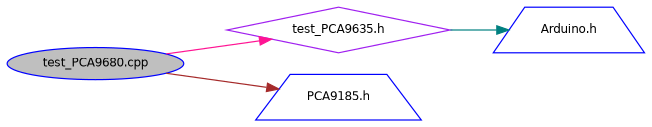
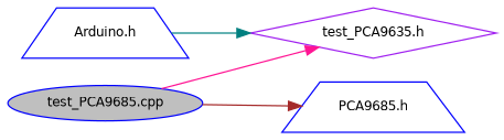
  digraph {
    rankdir=LR
    node [color=blue fillcolor=white fontname=Helvetica fontsize=10 shape=trapezium style=filled]
    edge [fontname=Helvetica fontsize=10 labelfontname=Helvetica labelfontsize=10 style=solid]
-   n1 [fillcolor=grey75 fontcolor=black height=0.2 label="test_PCA9680.cpp" shape=ellipse width=0.4]
+   n1 [fillcolor=grey75 fontcolor=black height=0.2 label="test_PCA9685.cpp" shape=ellipse width=0.4]
    n2 [color=purple height=0.2 label="test_PCA9635.h" shape=diamond width=0.4]
-   n3 [height=0.2 label="PCA9185.h" width=0.4]
+   n3 [height=0.2 label="PCA9685.h" width=0.4]
    n4 [height=0.2 label="Arduino.h" width=0.4]
    n1 -> n2 [color=deeppink]
    n1 -> n3 [color=brown]
-   n2 -> n4 [color=teal]
+   n4 -> n2 [color=teal]
  }
